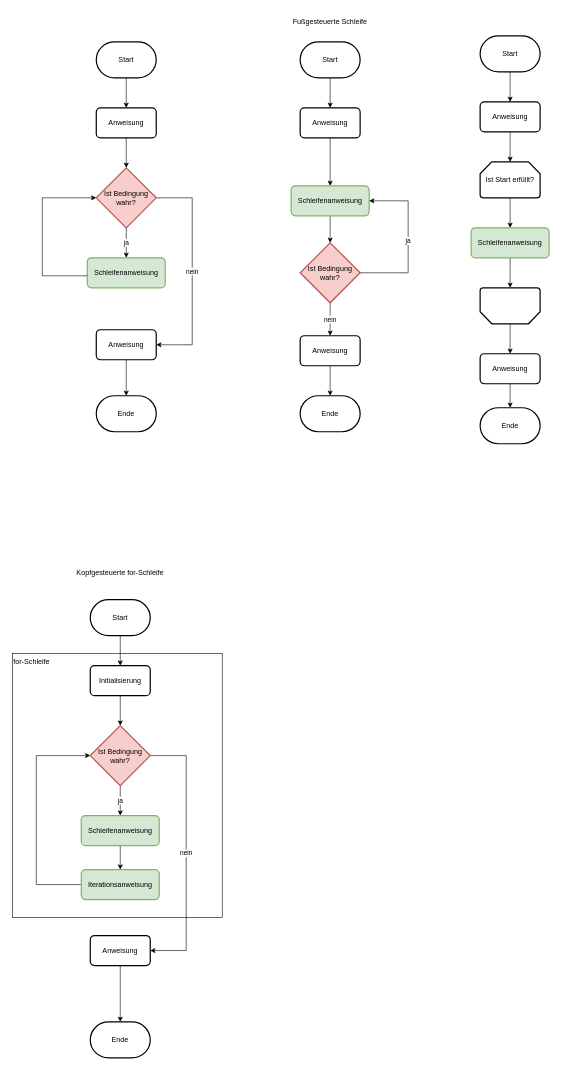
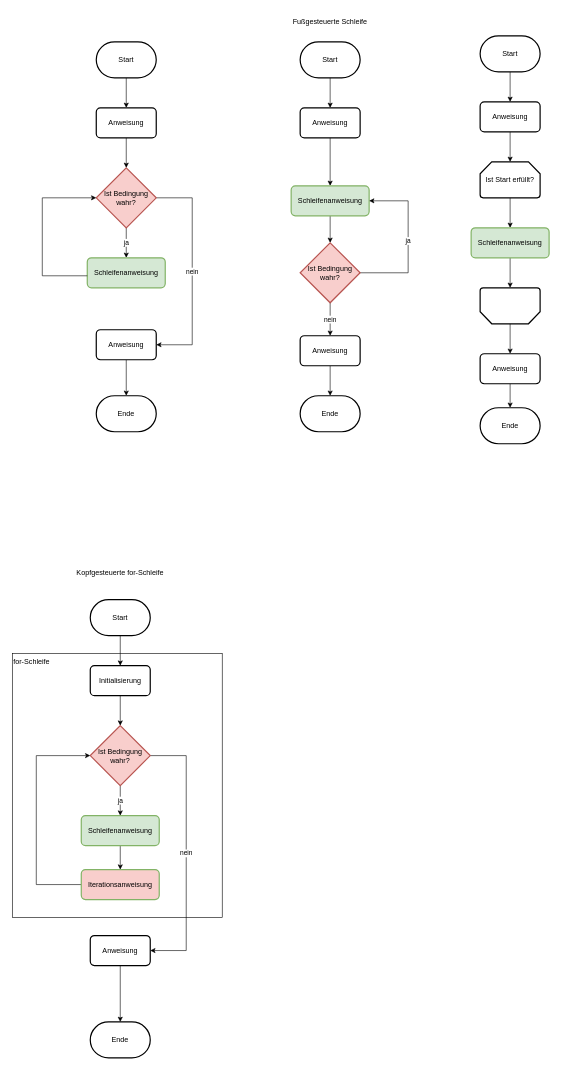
  <mxCell id="0" />
  <mxCell id="1" parent="0" />
  <mxCell id="2" value="for-Schleife" style="rounded=0;whiteSpace=wrap;html=1;align=left;verticalAlign=top;" vertex="1" parent="1"><mxGeometry x="20" y="1089" width="350" height="440" as="geometry" /></mxCell>
  <mxCell id="3" style="edgeStyle=orthogonalEdgeStyle;rounded=0;orthogonalLoop=1;jettySize=auto;html=1;" parent="1" source="4" target="10" edge="1"><mxGeometry relative="1" as="geometry" /></mxCell>
  <mxCell id="4" value="Start" style="strokeWidth=2;html=1;shape=mxgraph.flowchart.terminator;whiteSpace=wrap;" parent="1" vertex="1"><mxGeometry x="160" y="69" width="100" height="60" as="geometry" /></mxCell>
  <mxCell id="5" value="Ende" style="strokeWidth=2;html=1;shape=mxgraph.flowchart.terminator;whiteSpace=wrap;" parent="1" vertex="1"><mxGeometry x="160" y="659" width="100" height="60" as="geometry" /></mxCell>
  <mxCell id="6" value="ja" style="edgeStyle=orthogonalEdgeStyle;rounded=0;orthogonalLoop=1;jettySize=auto;html=1;" parent="1" source="8" target="11" edge="1"><mxGeometry relative="1" as="geometry" /></mxCell>
  <mxCell id="7" value="nein" style="edgeStyle=orthogonalEdgeStyle;rounded=0;orthogonalLoop=1;jettySize=auto;html=1;entryX=1;entryY=0.5;entryDx=0;entryDy=0;" parent="1" source="8" target="14" edge="1"><mxGeometry relative="1" as="geometry"><mxPoint x="340" y="339" as="targetPoint" /><Array as="points"><mxPoint x="320" y="329" /><mxPoint x="320" y="574" /></Array></mxGeometry></mxCell>
  <mxCell id="8" value="Ist Bedingung wahr?" style="strokeWidth=2;html=1;shape=mxgraph.flowchart.decision;whiteSpace=wrap;fillColor=#f8cecc;strokeColor=#b85450;" parent="1" vertex="1"><mxGeometry x="160" y="279" width="100" height="100" as="geometry" /></mxCell>
  <mxCell id="9" style="edgeStyle=orthogonalEdgeStyle;rounded=0;orthogonalLoop=1;jettySize=auto;html=1;" parent="1" source="10" target="8" edge="1"><mxGeometry relative="1" as="geometry" /></mxCell>
  <mxCell id="10" value="Anweisung" style="rounded=1;whiteSpace=wrap;html=1;absoluteArcSize=1;arcSize=14;strokeWidth=2;" parent="1" vertex="1"><mxGeometry x="160" y="179" width="100" height="50" as="geometry" /></mxCell>
  <mxCell id="11" value="Schleifenanweisung" style="rounded=1;whiteSpace=wrap;html=1;absoluteArcSize=1;arcSize=14;strokeWidth=2;fillColor=#d5e8d4;strokeColor=#82b366;" parent="1" vertex="1"><mxGeometry x="145" y="429" width="130" height="50" as="geometry" /></mxCell>
  <mxCell id="12" style="edgeStyle=orthogonalEdgeStyle;rounded=0;orthogonalLoop=1;jettySize=auto;html=1;entryX=0;entryY=0.5;entryDx=0;entryDy=0;entryPerimeter=0;" parent="1" source="11" target="8" edge="1"><mxGeometry relative="1" as="geometry"><Array as="points"><mxPoint x="70" y="459" /><mxPoint x="70" y="329" /></Array></mxGeometry></mxCell>
  <mxCell id="13" style="edgeStyle=orthogonalEdgeStyle;rounded=0;orthogonalLoop=1;jettySize=auto;html=1;" parent="1" source="14" target="5" edge="1"><mxGeometry relative="1" as="geometry" /></mxCell>
  <mxCell id="14" value="Anweisung" style="rounded=1;whiteSpace=wrap;html=1;absoluteArcSize=1;arcSize=14;strokeWidth=2;" parent="1" vertex="1"><mxGeometry x="160" y="549" width="100" height="50" as="geometry" /></mxCell>
  <mxCell id="15" style="edgeStyle=orthogonalEdgeStyle;rounded=0;orthogonalLoop=1;jettySize=auto;html=1;" parent="1" source="16" target="19" edge="1"><mxGeometry relative="1" as="geometry" /></mxCell>
  <mxCell id="16" value="Start" style="strokeWidth=2;html=1;shape=mxgraph.flowchart.terminator;whiteSpace=wrap;" parent="1" vertex="1"><mxGeometry x="499.94" y="69" width="100" height="60" as="geometry" /></mxCell>
  <mxCell id="17" value="Ende" style="strokeWidth=2;html=1;shape=mxgraph.flowchart.terminator;whiteSpace=wrap;" parent="1" vertex="1"><mxGeometry x="499.94" y="659" width="100" height="60" as="geometry" /></mxCell>
  <mxCell id="18" style="edgeStyle=orthogonalEdgeStyle;rounded=0;orthogonalLoop=1;jettySize=auto;html=1;" parent="1" source="19" target="21" edge="1"><mxGeometry relative="1" as="geometry"><mxPoint x="549.94" y="279" as="targetPoint" /></mxGeometry></mxCell>
  <mxCell id="19" value="Anweisung" style="rounded=1;whiteSpace=wrap;html=1;absoluteArcSize=1;arcSize=14;strokeWidth=2;" parent="1" vertex="1"><mxGeometry x="499.94" y="179" width="100" height="50" as="geometry" /></mxCell>
  <mxCell id="20" style="edgeStyle=orthogonalEdgeStyle;rounded=0;orthogonalLoop=1;jettySize=auto;html=1;" parent="1" source="21" target="26" edge="1"><mxGeometry relative="1" as="geometry" /></mxCell>
  <mxCell id="21" value="Schleifenanweisung" style="rounded=1;whiteSpace=wrap;html=1;absoluteArcSize=1;arcSize=14;strokeWidth=2;fillColor=#d5e8d4;strokeColor=#82b366;" parent="1" vertex="1"><mxGeometry x="484.94" y="309" width="130" height="50" as="geometry" /></mxCell>
  <mxCell id="22" style="edgeStyle=orthogonalEdgeStyle;rounded=0;orthogonalLoop=1;jettySize=auto;html=1;" parent="1" source="23" target="17" edge="1"><mxGeometry relative="1" as="geometry" /></mxCell>
  <mxCell id="23" value="Anweisung" style="rounded=1;whiteSpace=wrap;html=1;absoluteArcSize=1;arcSize=14;strokeWidth=2;" parent="1" vertex="1"><mxGeometry x="499.94" y="559" width="100" height="50" as="geometry" /></mxCell>
  <mxCell id="24" value="ja" style="edgeStyle=orthogonalEdgeStyle;rounded=0;orthogonalLoop=1;jettySize=auto;html=1;entryX=1;entryY=0.5;entryDx=0;entryDy=0;" parent="1" source="26" target="21" edge="1"><mxGeometry relative="1" as="geometry"><Array as="points"><mxPoint x="680" y="454" /><mxPoint x="680" y="334" /></Array></mxGeometry></mxCell>
  <mxCell id="25" value="nein" style="edgeStyle=orthogonalEdgeStyle;rounded=0;orthogonalLoop=1;jettySize=auto;html=1;" parent="1" source="26" target="23" edge="1"><mxGeometry relative="1" as="geometry" /></mxCell>
  <mxCell id="26" value="Ist Bedingung wahr?" style="strokeWidth=2;html=1;shape=mxgraph.flowchart.decision;whiteSpace=wrap;fillColor=#f8cecc;strokeColor=#b85450;" parent="1" vertex="1"><mxGeometry x="499.94" y="404" width="100" height="100" as="geometry" /></mxCell>
  <mxCell id="27" value="Fußgesteuerte Schleife" style="text;html=1;align=center;verticalAlign=middle;whiteSpace=wrap;rounded=0;" parent="1" vertex="1"><mxGeometry x="469.94" y="20" width="160" height="30" as="geometry" /></mxCell>
  <mxCell id="28" style="edgeStyle=orthogonalEdgeStyle;rounded=0;orthogonalLoop=1;jettySize=auto;html=1;" parent="1" source="29" target="33" edge="1"><mxGeometry relative="1" as="geometry" /></mxCell>
  <mxCell id="29" value="Ist Start erfüllt?" style="strokeWidth=2;html=1;shape=mxgraph.flowchart.loop_limit;whiteSpace=wrap;" parent="1" vertex="1"><mxGeometry x="800" y="269" width="100" height="60" as="geometry" /></mxCell>
  <mxCell id="30" style="edgeStyle=orthogonalEdgeStyle;rounded=0;orthogonalLoop=1;jettySize=auto;html=1;" parent="1" source="31" target="39" edge="1"><mxGeometry relative="1" as="geometry" /></mxCell>
  <mxCell id="31" value="" style="strokeWidth=2;html=1;shape=mxgraph.flowchart.loop_limit;whiteSpace=wrap;direction=west;" parent="1" vertex="1"><mxGeometry x="800" y="479" width="100" height="60" as="geometry" /></mxCell>
  <mxCell id="32" style="edgeStyle=orthogonalEdgeStyle;rounded=0;orthogonalLoop=1;jettySize=auto;html=1;" parent="1" source="33" target="31" edge="1"><mxGeometry relative="1" as="geometry" /></mxCell>
  <mxCell id="33" value="Schleifenanweisung" style="rounded=1;whiteSpace=wrap;html=1;absoluteArcSize=1;arcSize=14;strokeWidth=2;fillColor=#d5e8d4;strokeColor=#82b366;" parent="1" vertex="1"><mxGeometry x="785" y="379" width="130" height="50" as="geometry" /></mxCell>
  <mxCell id="34" style="edgeStyle=orthogonalEdgeStyle;rounded=0;orthogonalLoop=1;jettySize=auto;html=1;" parent="1" source="35" target="29" edge="1"><mxGeometry relative="1" as="geometry" /></mxCell>
  <mxCell id="35" value="Anweisung" style="rounded=1;whiteSpace=wrap;html=1;absoluteArcSize=1;arcSize=14;strokeWidth=2;" parent="1" vertex="1"><mxGeometry x="800" y="169" width="100" height="50" as="geometry" /></mxCell>
  <mxCell id="36" style="edgeStyle=orthogonalEdgeStyle;rounded=0;orthogonalLoop=1;jettySize=auto;html=1;" parent="1" source="37" target="35" edge="1"><mxGeometry relative="1" as="geometry" /></mxCell>
  <mxCell id="37" value="Start" style="strokeWidth=2;html=1;shape=mxgraph.flowchart.terminator;whiteSpace=wrap;" parent="1" vertex="1"><mxGeometry x="800" y="59" width="100" height="60" as="geometry" /></mxCell>
  <mxCell id="38" style="edgeStyle=orthogonalEdgeStyle;rounded=0;orthogonalLoop=1;jettySize=auto;html=1;" parent="1" source="39" target="40" edge="1"><mxGeometry relative="1" as="geometry" /></mxCell>
  <mxCell id="39" value="Anweisung" style="rounded=1;whiteSpace=wrap;html=1;absoluteArcSize=1;arcSize=14;strokeWidth=2;" parent="1" vertex="1"><mxGeometry x="800" y="589" width="100" height="50" as="geometry" /></mxCell>
  <mxCell id="40" value="Ende" style="strokeWidth=2;html=1;shape=mxgraph.flowchart.terminator;whiteSpace=wrap;" parent="1" vertex="1"><mxGeometry x="800" y="679" width="100" height="60" as="geometry" /></mxCell>
  <mxCell id="41" style="edgeStyle=orthogonalEdgeStyle;rounded=0;orthogonalLoop=1;jettySize=auto;html=1;" edge="1" parent="1" source="42" target="48"><mxGeometry relative="1" as="geometry" /></mxCell>
  <mxCell id="42" value="Start" style="strokeWidth=2;html=1;shape=mxgraph.flowchart.terminator;whiteSpace=wrap;" vertex="1" parent="1"><mxGeometry x="150" y="999" width="100" height="60" as="geometry" /></mxCell>
  <mxCell id="43" value="Ende" style="strokeWidth=2;html=1;shape=mxgraph.flowchart.terminator;whiteSpace=wrap;" vertex="1" parent="1"><mxGeometry x="150" y="1703" width="100" height="60" as="geometry" /></mxCell>
  <mxCell id="44" value="ja" style="edgeStyle=orthogonalEdgeStyle;rounded=0;orthogonalLoop=1;jettySize=auto;html=1;" edge="1" parent="1" source="46" target="50"><mxGeometry relative="1" as="geometry" /></mxCell>
  <mxCell id="45" value="nein" style="edgeStyle=orthogonalEdgeStyle;rounded=0;orthogonalLoop=1;jettySize=auto;html=1;entryX=1;entryY=0.5;entryDx=0;entryDy=0;" edge="1" parent="1" source="46" target="53"><mxGeometry relative="1" as="geometry"><mxPoint x="330" y="1269" as="targetPoint" /><Array as="points"><mxPoint x="310" y="1259" /><mxPoint x="310" y="1584" /></Array></mxGeometry></mxCell>
  <mxCell id="46" value="Ist Bedingung wahr?" style="strokeWidth=2;html=1;shape=mxgraph.flowchart.decision;whiteSpace=wrap;fillColor=#f8cecc;strokeColor=#b85450;" vertex="1" parent="1"><mxGeometry x="150" y="1209" width="100" height="100" as="geometry" /></mxCell>
  <mxCell id="47" style="edgeStyle=orthogonalEdgeStyle;rounded=0;orthogonalLoop=1;jettySize=auto;html=1;" edge="1" parent="1" source="48" target="46"><mxGeometry relative="1" as="geometry" /></mxCell>
  <mxCell id="48" value="Initialisierung" style="rounded=1;whiteSpace=wrap;html=1;absoluteArcSize=1;arcSize=14;strokeWidth=2;" vertex="1" parent="1"><mxGeometry x="150" y="1109" width="100" height="50" as="geometry" /></mxCell>
  <mxCell id="49" style="edgeStyle=orthogonalEdgeStyle;rounded=0;orthogonalLoop=1;jettySize=auto;html=1;" edge="1" parent="1" source="50" target="55"><mxGeometry relative="1" as="geometry" /></mxCell>
  <mxCell id="50" value="Schleifenanweisung" style="rounded=1;whiteSpace=wrap;html=1;absoluteArcSize=1;arcSize=14;strokeWidth=2;fillColor=#d5e8d4;strokeColor=#82b366;" vertex="1" parent="1"><mxGeometry x="135" y="1359" width="130" height="50" as="geometry" /></mxCell>
  <mxCell id="51" style="edgeStyle=orthogonalEdgeStyle;rounded=0;orthogonalLoop=1;jettySize=auto;html=1;entryX=0;entryY=0.5;entryDx=0;entryDy=0;entryPerimeter=0;exitX=0;exitY=0.5;exitDx=0;exitDy=0;" edge="1" parent="1" source="55" target="46"><mxGeometry relative="1" as="geometry"><Array as="points"><mxPoint x="60" y="1474" /><mxPoint x="60" y="1259" /></Array></mxGeometry></mxCell>
  <mxCell id="52" style="edgeStyle=orthogonalEdgeStyle;rounded=0;orthogonalLoop=1;jettySize=auto;html=1;" edge="1" parent="1" source="53" target="43"><mxGeometry relative="1" as="geometry" /></mxCell>
  <mxCell id="53" value="Anweisung" style="rounded=1;whiteSpace=wrap;html=1;absoluteArcSize=1;arcSize=14;strokeWidth=2;" vertex="1" parent="1"><mxGeometry x="150" y="1559" width="100" height="50" as="geometry" /></mxCell>
  <mxCell id="54" value="Kopfgesteuerte for-Schleife" style="text;html=1;align=center;verticalAlign=middle;whiteSpace=wrap;rounded=0;" vertex="1" parent="1"><mxGeometry x="120" y="939" width="160" height="30" as="geometry" /></mxCell>
- <mxCell id="55" value="Iterationsanweisung" style="rounded=1;whiteSpace=wrap;html=1;absoluteArcSize=1;arcSize=14;strokeWidth=2;fillColor=#d5e8d4;strokeColor=#82b366;" vertex="1" parent="1"><mxGeometry x="135" y="1449" width="130" height="50" as="geometry" /></mxCell>
+ <mxCell id="55" value="Iterationsanweisung" style="rounded=1;whiteSpace=wrap;html=1;absoluteArcSize=1;arcSize=14;strokeWidth=2;fillColor=#f8cecc;strokeColor=#82b366;" vertex="1" parent="1"><mxGeometry x="135" y="1449" width="130" height="50" as="geometry" /></mxCell>
